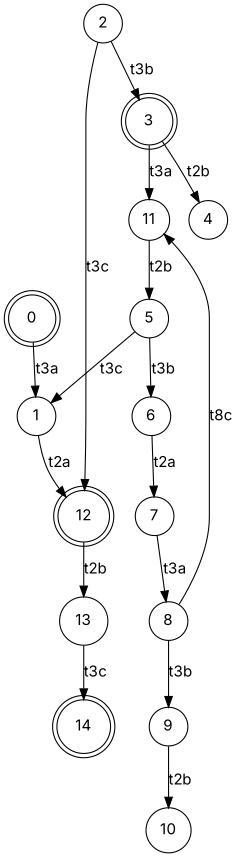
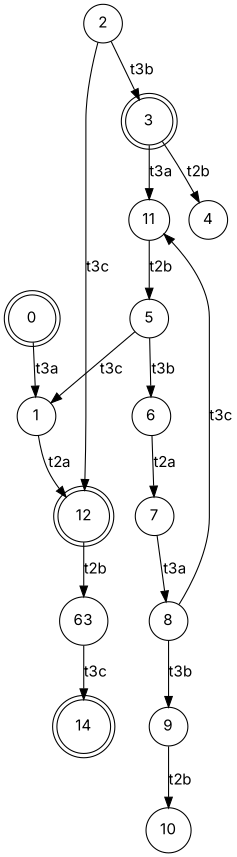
  digraph {
    fontname=Inter
    node [fontname=Inter shape=circle]
    edge [fontname=Inter]
    0 [shape=doublecircle]
    1
    12 [shape=doublecircle]
    3 [shape=doublecircle]
    2
    4
    11
-   13
+   13 [label=63]
    5
    6
    7
    8
    9
    10
    14 [shape=doublecircle]
    0 -> 1 [label=t3a]
    1 -> 12 [label=t2a]
    12 -> 13 [label=t2b]
    3 -> 4 [label=t2b]
    3 -> 11 [label=t3a]
    2 -> 12 [label=t3c]
    2 -> 3 [label=t3b]
    11 -> 5 [label=t2b]
    13 -> 14 [label=t3c]
    5 -> 1 [label=t3c]
    5 -> 6 [label=t3b]
    6 -> 7 [label=t2a]
    7 -> 8 [label=t3a]
-   8 -> 11 [label=t8c]
+   8 -> 11 [label=t3c]
    8 -> 9 [label=t3b]
    9 -> 10 [label=t2b]
  }
